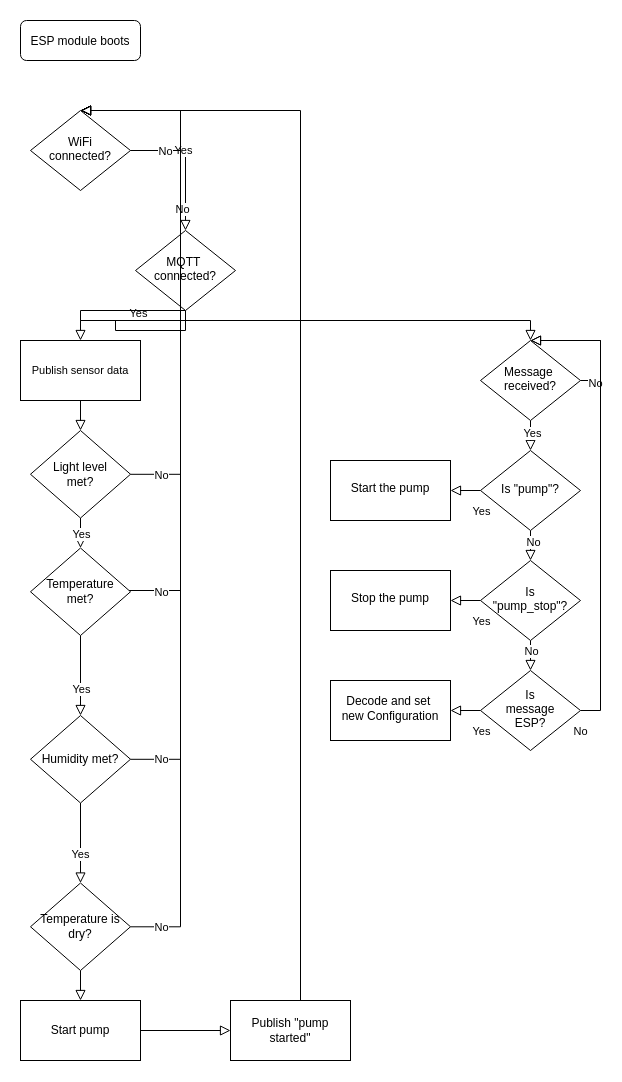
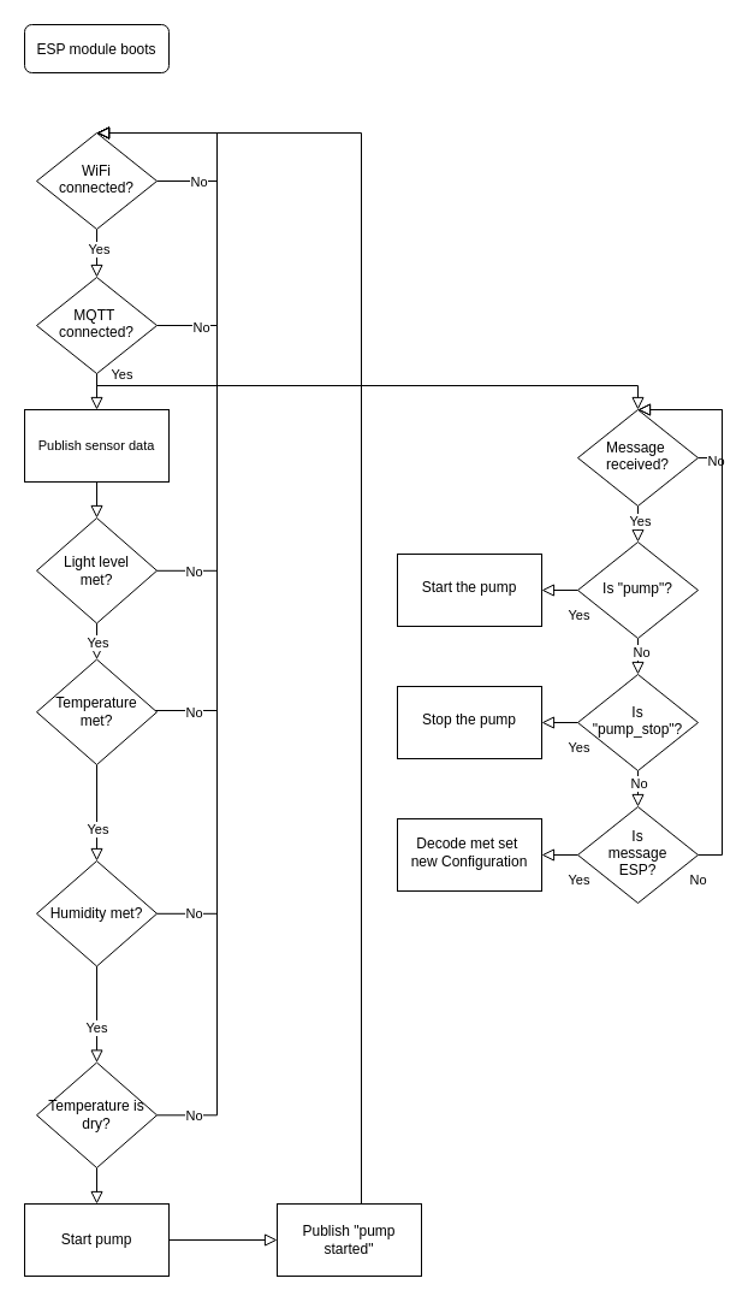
  <mxCell id="0" />
  <mxCell id="1" parent="0" />
  <mxCell id="2" value="ESP module boots" style="rounded=1;fontSize=12;glass=0;strokeWidth=1;shadow=0;" parent="1" vertex="1"><mxGeometry x="20" y="20" width="120" height="40" as="geometry" /></mxCell>
  <mxCell id="3" value="" style="rounded=0;jettySize=auto;orthogonalLoop=1;fontSize=11;endArrow=block;endFill=0;endSize=8;strokeWidth=1;shadow=0;labelBackgroundColor=none;edgeStyle=orthogonalEdgeStyle;" parent="1" source="7" target="13" edge="1"><mxGeometry y="20" relative="1" as="geometry"><mxPoint as="offset" /></mxGeometry></mxCell>
  <mxCell id="4" value="Yes" style="edgeLabel;html=1;align=center;verticalAlign=middle;resizable=0;points=[];fontSize=11;fontFamily=Helvetica;fontColor=default;" vertex="1" connectable="0" parent="3"><mxGeometry x="-0.225" y="1" relative="1" as="geometry"><mxPoint as="offset" /></mxGeometry></mxCell>
  <mxCell id="5" value="" style="edgeStyle=orthogonalEdgeStyle;rounded=0;jettySize=auto;orthogonalLoop=1;fontSize=11;endArrow=block;endFill=0;endSize=8;strokeWidth=1;shadow=0;labelBackgroundColor=none;entryX=0.5;entryY=0;entryDx=0;entryDy=0;" parent="1" source="7" target="7" edge="1"><mxGeometry x="-0.692" y="-10" relative="1" as="geometry"><mxPoint as="offset" /><mxPoint x="180" y="150" as="targetPoint" /><Array as="points"><mxPoint x="180" y="150" /><mxPoint x="180" y="110" /></Array></mxGeometry></mxCell>
  <mxCell id="6" value="No" style="edgeLabel;html=1;align=center;verticalAlign=middle;resizable=0;points=[];fontSize=11;fontFamily=Helvetica;fontColor=default;" vertex="1" connectable="0" parent="5"><mxGeometry x="-0.644" relative="1" as="geometry"><mxPoint as="offset" /></mxGeometry></mxCell>
  <mxCell id="7" value="WiFi &#10;connected?" style="rhombus;shadow=0;fontFamily=Helvetica;fontSize=12;align=center;strokeWidth=1;spacing=6;spacingTop=-4;" parent="1" vertex="1"><mxGeometry x="30" y="110" width="100" height="80" as="geometry" /></mxCell>
  <mxCell id="8" value="" style="rounded=0;jettySize=auto;orthogonalLoop=1;fontSize=11;endArrow=block;endFill=0;endSize=8;strokeWidth=1;shadow=0;labelBackgroundColor=none;edgeStyle=orthogonalEdgeStyle;entryX=0.5;entryY=0;entryDx=0;entryDy=0;" parent="1" source="13" target="38" edge="1"><mxGeometry x="0.333" y="20" relative="1" as="geometry"><mxPoint as="offset" /><mxPoint x="0" y="300" as="targetPoint" /></mxGeometry></mxCell>
  <mxCell id="9" value="Yes" style="edgeLabel;html=1;align=center;verticalAlign=middle;resizable=0;points=[];fontSize=11;fontFamily=Helvetica;fontColor=default;" vertex="1" connectable="0" parent="8"><mxGeometry x="0.252" y="-1" relative="1" as="geometry"><mxPoint x="21" y="-11" as="offset" /></mxGeometry></mxCell>
  <mxCell id="10" value="" style="edgeStyle=orthogonalEdgeStyle;rounded=0;jettySize=auto;orthogonalLoop=1;fontSize=11;endArrow=block;endFill=0;endSize=8;strokeWidth=1;shadow=0;labelBackgroundColor=none;entryX=0.5;entryY=0;entryDx=0;entryDy=0;" parent="1" source="13" target="7" edge="1"><mxGeometry x="-0.806" relative="1" as="geometry"><mxPoint as="offset" /><mxPoint x="180" y="270" as="targetPoint" /><Array as="points"><mxPoint x="180" y="270" /><mxPoint x="180" y="110" /></Array></mxGeometry></mxCell>
  <mxCell id="11" value="No" style="edgeLabel;html=1;align=center;verticalAlign=middle;resizable=0;points=[];fontSize=11;fontFamily=Helvetica;fontColor=default;" vertex="1" connectable="0" parent="10"><mxGeometry x="-0.766" y="-1" relative="1" as="geometry"><mxPoint as="offset" /></mxGeometry></mxCell>
  <mxCell id="12" style="edgeStyle=orthogonalEdgeStyle;shape=connector;rounded=0;orthogonalLoop=1;jettySize=auto;html=1;exitX=0.5;exitY=1;exitDx=0;exitDy=0;shadow=0;labelBackgroundColor=none;strokeColor=default;strokeWidth=1;fontFamily=Helvetica;fontSize=11;fontColor=default;endArrow=block;endFill=0;endSize=8;" edge="1" parent="1" source="13" target="41"><mxGeometry relative="1" as="geometry"><Array as="points"><mxPoint x="80" y="320" /><mxPoint x="530" y="320" /></Array></mxGeometry></mxCell>
- <mxCell id="13" value="MQTT &#10;connected?" style="rhombus;shadow=0;fontFamily=Helvetica;fontSize=12;align=center;strokeWidth=1;spacing=6;spacingTop=-4;" parent="1" vertex="1"><mxGeometry x="135" y="230" width="100" height="80" as="geometry" /></mxCell>
+ <mxCell id="13" value="MQTT &#10;connected?" style="rhombus;shadow=0;fontFamily=Helvetica;fontSize=12;align=center;strokeWidth=1;spacing=6;spacingTop=-4;" parent="1" vertex="1"><mxGeometry x="30" y="230" width="100" height="80" as="geometry" /></mxCell>
  <mxCell id="14" value="" style="edgeStyle=orthogonalEdgeStyle;shape=connector;rounded=0;orthogonalLoop=1;jettySize=auto;html=1;shadow=0;labelBackgroundColor=none;strokeColor=default;strokeWidth=1;fontFamily=Helvetica;fontSize=11;fontColor=default;endArrow=block;endFill=0;endSize=8;" edge="1" parent="1" source="16" target="21"><mxGeometry relative="1" as="geometry" /></mxCell>
  <mxCell id="15" value="Yes" style="edgeLabel;html=1;align=center;verticalAlign=middle;resizable=0;points=[];fontSize=11;fontFamily=Helvetica;fontColor=default;" vertex="1" connectable="0" parent="14"><mxGeometry x="0.438" relative="1" as="geometry"><mxPoint as="offset" /></mxGeometry></mxCell>
  <mxCell id="16" value="Light level &lt;br&gt;met?" style="rhombus;whiteSpace=wrap;html=1;" vertex="1" parent="1"><mxGeometry x="30" y="430" width="100" height="87.5" as="geometry" /></mxCell>
  <mxCell id="17" style="edgeStyle=orthogonalEdgeStyle;rounded=0;orthogonalLoop=1;jettySize=auto;html=1;entryX=0.5;entryY=0;entryDx=0;entryDy=0;strokeColor=default;labelBackgroundColor=none;endArrow=block;endFill=0;endSize=8;strokeWidth=1;shadow=0;" edge="1" parent="1" source="16" target="7"><mxGeometry relative="1" as="geometry"><Array as="points"><mxPoint x="180" y="474" /><mxPoint x="180" y="110" /></Array></mxGeometry></mxCell>
  <mxCell id="18" value="No" style="edgeLabel;html=1;align=center;verticalAlign=middle;resizable=0;points=[];" vertex="1" connectable="0" parent="17"><mxGeometry x="-0.539" y="-1" relative="1" as="geometry"><mxPoint x="-21" y="69" as="offset" /></mxGeometry></mxCell>
  <mxCell id="19" value="" style="edgeStyle=orthogonalEdgeStyle;shape=connector;rounded=0;orthogonalLoop=1;jettySize=auto;html=1;shadow=0;labelBackgroundColor=none;strokeColor=default;strokeWidth=1;fontFamily=Helvetica;fontSize=11;fontColor=default;endArrow=block;endFill=0;endSize=8;" edge="1" parent="1" source="21" target="28"><mxGeometry relative="1" as="geometry" /></mxCell>
  <mxCell id="20" value="Yes" style="edgeLabel;html=1;align=center;verticalAlign=middle;resizable=0;points=[];fontSize=11;fontFamily=Helvetica;fontColor=default;" vertex="1" connectable="0" parent="19"><mxGeometry x="0.325" relative="1" as="geometry"><mxPoint as="offset" /></mxGeometry></mxCell>
  <mxCell id="21" value="Temperature&lt;br&gt;met?" style="rhombus;whiteSpace=wrap;html=1;" vertex="1" parent="1"><mxGeometry x="30" y="547.5" width="100" height="87.5" as="geometry" /></mxCell>
  <mxCell id="22" style="edgeStyle=orthogonalEdgeStyle;shape=connector;rounded=0;orthogonalLoop=1;jettySize=auto;html=1;entryX=0.5;entryY=0;entryDx=0;entryDy=0;shadow=0;labelBackgroundColor=none;strokeColor=default;strokeWidth=1;fontFamily=Helvetica;fontSize=11;fontColor=default;endArrow=block;endFill=0;endSize=8;" edge="1" parent="1" source="21" target="7"><mxGeometry relative="1" as="geometry"><Array as="points"><mxPoint x="180" y="590" /><mxPoint x="180" y="110" /></Array></mxGeometry></mxCell>
  <mxCell id="23" value="No" style="edgeLabel;html=1;align=center;verticalAlign=middle;resizable=0;points=[];fontSize=11;fontFamily=Helvetica;fontColor=default;" vertex="1" connectable="0" parent="22"><mxGeometry x="-0.62" y="4" relative="1" as="geometry"><mxPoint x="-16" y="70" as="offset" /></mxGeometry></mxCell>
  <mxCell id="24" style="edgeStyle=orthogonalEdgeStyle;shape=connector;rounded=0;orthogonalLoop=1;jettySize=auto;html=1;shadow=0;labelBackgroundColor=none;strokeColor=default;strokeWidth=1;fontFamily=Helvetica;fontSize=11;fontColor=default;endArrow=block;endFill=0;endSize=8;entryX=0.5;entryY=0;entryDx=0;entryDy=0;" edge="1" parent="1" source="28" target="7"><mxGeometry relative="1" as="geometry"><Array as="points"><mxPoint x="180" y="759" /><mxPoint x="180" y="110" /></Array></mxGeometry></mxCell>
  <mxCell id="25" value="No" style="edgeLabel;html=1;align=center;verticalAlign=middle;resizable=0;points=[];fontSize=11;fontFamily=Helvetica;fontColor=default;" vertex="1" connectable="0" parent="24"><mxGeometry x="-0.867" y="-3" relative="1" as="geometry"><mxPoint x="-23" y="3" as="offset" /></mxGeometry></mxCell>
  <mxCell id="26" value="" style="edgeStyle=orthogonalEdgeStyle;shape=connector;rounded=0;orthogonalLoop=1;jettySize=auto;html=1;shadow=0;labelBackgroundColor=none;strokeColor=default;strokeWidth=1;fontFamily=Helvetica;fontSize=11;fontColor=default;endArrow=block;endFill=0;endSize=8;" edge="1" parent="1" source="28" target="32"><mxGeometry relative="1" as="geometry" /></mxCell>
  <mxCell id="27" value="Yes" style="edgeLabel;html=1;align=center;verticalAlign=middle;resizable=0;points=[];fontSize=11;fontFamily=Helvetica;fontColor=default;" vertex="1" connectable="0" parent="26"><mxGeometry x="0.263" y="-1" relative="1" as="geometry"><mxPoint as="offset" /></mxGeometry></mxCell>
  <mxCell id="28" value="Humidity met?" style="rhombus;whiteSpace=wrap;html=1;" vertex="1" parent="1"><mxGeometry x="30" y="715" width="100" height="87.5" as="geometry" /></mxCell>
  <mxCell id="29" style="edgeStyle=orthogonalEdgeStyle;shape=connector;rounded=0;orthogonalLoop=1;jettySize=auto;html=1;shadow=0;labelBackgroundColor=none;strokeColor=default;strokeWidth=1;fontFamily=Helvetica;fontSize=11;fontColor=default;endArrow=block;endFill=0;endSize=8;" edge="1" parent="1" source="32"><mxGeometry relative="1" as="geometry"><mxPoint x="80" y="110" as="targetPoint" /><Array as="points"><mxPoint x="180" y="926" /><mxPoint x="180" y="110" /></Array></mxGeometry></mxCell>
  <mxCell id="30" value="No" style="edgeLabel;html=1;align=center;verticalAlign=middle;resizable=0;points=[];fontSize=11;fontFamily=Helvetica;fontColor=default;" vertex="1" connectable="0" parent="29"><mxGeometry x="-0.896" y="-1" relative="1" as="geometry"><mxPoint x="-21" as="offset" /></mxGeometry></mxCell>
  <mxCell id="31" value="" style="edgeStyle=orthogonalEdgeStyle;shape=connector;rounded=0;orthogonalLoop=1;jettySize=auto;html=1;shadow=0;labelBackgroundColor=none;strokeColor=default;strokeWidth=1;fontFamily=Helvetica;fontSize=11;fontColor=default;endArrow=block;endFill=0;endSize=8;" edge="1" parent="1" source="32" target="34"><mxGeometry relative="1" as="geometry" /></mxCell>
  <mxCell id="32" value="Temperature is &lt;br&gt;dry?" style="rhombus;whiteSpace=wrap;html=1;" vertex="1" parent="1"><mxGeometry x="30" y="882.5" width="100" height="87.5" as="geometry" /></mxCell>
  <mxCell id="33" value="" style="edgeStyle=orthogonalEdgeStyle;shape=connector;rounded=0;orthogonalLoop=1;jettySize=auto;html=1;shadow=0;labelBackgroundColor=none;strokeColor=default;strokeWidth=1;fontFamily=Helvetica;fontSize=11;fontColor=default;endArrow=block;endFill=0;endSize=8;" edge="1" parent="1" source="34" target="36"><mxGeometry relative="1" as="geometry" /></mxCell>
  <mxCell id="34" value="Start pump" style="whiteSpace=wrap;html=1;" vertex="1" parent="1"><mxGeometry x="20" y="1000" width="120" height="60" as="geometry" /></mxCell>
  <mxCell id="35" style="edgeStyle=orthogonalEdgeStyle;shape=connector;rounded=0;orthogonalLoop=1;jettySize=auto;html=1;shadow=0;labelBackgroundColor=none;strokeColor=default;strokeWidth=1;fontFamily=Helvetica;fontSize=11;fontColor=default;endArrow=block;endFill=0;endSize=8;entryX=0.5;entryY=0;entryDx=0;entryDy=0;" edge="1" parent="1" source="36" target="7"><mxGeometry relative="1" as="geometry"><mxPoint x="310" y="190" as="targetPoint" /><Array as="points"><mxPoint x="300" y="110" /></Array></mxGeometry></mxCell>
  <mxCell id="36" value="Publish &quot;pump&lt;br&gt;started&quot;" style="whiteSpace=wrap;html=1;" vertex="1" parent="1"><mxGeometry x="230" y="1000" width="120" height="60" as="geometry" /></mxCell>
  <mxCell id="37" style="edgeStyle=orthogonalEdgeStyle;shape=connector;rounded=0;orthogonalLoop=1;jettySize=auto;html=1;entryX=0.5;entryY=0;entryDx=0;entryDy=0;shadow=0;labelBackgroundColor=none;strokeColor=default;strokeWidth=1;fontFamily=Helvetica;fontSize=11;fontColor=default;endArrow=block;endFill=0;endSize=8;" edge="1" parent="1" source="38" target="16"><mxGeometry relative="1" as="geometry" /></mxCell>
  <mxCell id="38" value="Publish sensor data" style="whiteSpace=wrap;html=1;fontFamily=Helvetica;fontSize=11;fontColor=default;" vertex="1" parent="1"><mxGeometry x="20" y="340" width="120" height="60" as="geometry" /></mxCell>
  <mxCell id="39" value="" style="edgeStyle=orthogonalEdgeStyle;shape=connector;rounded=0;orthogonalLoop=1;jettySize=auto;html=1;shadow=0;labelBackgroundColor=none;strokeColor=default;strokeWidth=1;fontFamily=Helvetica;fontSize=11;fontColor=default;endArrow=block;endFill=0;endSize=8;" edge="1" parent="1" source="41" target="48"><mxGeometry relative="1" as="geometry" /></mxCell>
  <mxCell id="40" value="Yes" style="edgeLabel;html=1;align=center;verticalAlign=middle;resizable=0;points=[];fontSize=11;fontFamily=Helvetica;fontColor=default;" vertex="1" connectable="0" parent="39"><mxGeometry x="0.261" y="1" relative="1" as="geometry"><mxPoint as="offset" /></mxGeometry></mxCell>
  <mxCell id="41" value="Message &#10;received?" style="rhombus;shadow=0;fontFamily=Helvetica;fontSize=12;align=center;strokeWidth=1;spacing=6;spacingTop=-4;fontColor=default;" vertex="1" parent="1"><mxGeometry x="480" y="340" width="100" height="80" as="geometry" /></mxCell>
  <mxCell id="42" style="edgeStyle=orthogonalEdgeStyle;shape=connector;rounded=0;orthogonalLoop=1;jettySize=auto;html=1;entryX=0.5;entryY=0;entryDx=0;entryDy=0;shadow=0;labelBackgroundColor=none;strokeColor=default;strokeWidth=1;fontFamily=Helvetica;fontSize=11;fontColor=default;endArrow=block;endFill=0;endSize=8;" edge="1" parent="1" source="41" target="41"><mxGeometry relative="1" as="geometry"><Array as="points"><mxPoint x="600" y="380" /><mxPoint x="600" y="340" /></Array></mxGeometry></mxCell>
  <mxCell id="43" value="No" style="edgeLabel;html=1;align=center;verticalAlign=middle;resizable=0;points=[];fontSize=11;fontFamily=Helvetica;fontColor=default;" vertex="1" connectable="0" parent="42"><mxGeometry x="-0.783" y="-2" relative="1" as="geometry"><mxPoint as="offset" /></mxGeometry></mxCell>
  <mxCell id="44" value="" style="edgeStyle=orthogonalEdgeStyle;shape=connector;rounded=0;orthogonalLoop=1;jettySize=auto;html=1;shadow=0;labelBackgroundColor=none;strokeColor=default;strokeWidth=1;fontFamily=Helvetica;fontSize=11;fontColor=default;endArrow=block;endFill=0;endSize=8;" edge="1" parent="1" source="48" target="53"><mxGeometry relative="1" as="geometry" /></mxCell>
  <mxCell id="45" value="No" style="edgeLabel;html=1;align=center;verticalAlign=middle;resizable=0;points=[];fontSize=11;fontFamily=Helvetica;fontColor=default;" vertex="1" connectable="0" parent="44"><mxGeometry x="0.145" y="-2" relative="1" as="geometry"><mxPoint as="offset" /></mxGeometry></mxCell>
  <mxCell id="46" value="" style="edgeStyle=orthogonalEdgeStyle;shape=connector;rounded=0;orthogonalLoop=1;jettySize=auto;html=1;shadow=0;labelBackgroundColor=none;strokeColor=default;strokeWidth=1;fontFamily=Helvetica;fontSize=11;fontColor=default;endArrow=block;endFill=0;endSize=8;" edge="1" parent="1" source="48" target="60"><mxGeometry relative="1" as="geometry" /></mxCell>
  <mxCell id="47" value="Yes" style="edgeLabel;html=1;align=center;verticalAlign=middle;resizable=0;points=[];fontSize=11;fontFamily=Helvetica;fontColor=default;" vertex="1" connectable="0" parent="46"><mxGeometry x="0.138" y="1" relative="1" as="geometry"><mxPoint x="12" y="21" as="offset" /></mxGeometry></mxCell>
  <mxCell id="48" value="Is &quot;pump&quot;?" style="rhombus;shadow=0;fontFamily=Helvetica;fontSize=12;align=center;strokeWidth=1;spacing=6;spacingTop=-4;fontColor=default;" vertex="1" parent="1"><mxGeometry x="480" y="450" width="100" height="80" as="geometry" /></mxCell>
  <mxCell id="49" value="" style="edgeStyle=orthogonalEdgeStyle;shape=connector;rounded=0;orthogonalLoop=1;jettySize=auto;html=1;shadow=0;labelBackgroundColor=none;strokeColor=default;strokeWidth=1;fontFamily=Helvetica;fontSize=11;fontColor=default;endArrow=block;endFill=0;endSize=8;" edge="1" parent="1" source="53" target="58"><mxGeometry x="0.6" y="20" relative="1" as="geometry"><mxPoint as="offset" /></mxGeometry></mxCell>
  <mxCell id="50" value="No" style="edgeLabel;html=1;align=center;verticalAlign=middle;resizable=0;points=[];fontSize=11;fontFamily=Helvetica;fontColor=default;" vertex="1" connectable="0" parent="49"><mxGeometry x="0.28" y="1" relative="1" as="geometry"><mxPoint x="-1" y="-2" as="offset" /></mxGeometry></mxCell>
  <mxCell id="51" value="" style="edgeStyle=orthogonalEdgeStyle;shape=connector;rounded=0;orthogonalLoop=1;jettySize=auto;html=1;shadow=0;labelBackgroundColor=none;strokeColor=default;strokeWidth=1;fontFamily=Helvetica;fontSize=11;fontColor=default;endArrow=block;endFill=0;endSize=8;" edge="1" parent="1" source="53" target="59"><mxGeometry relative="1" as="geometry" /></mxCell>
  <mxCell id="52" value="Yes" style="edgeLabel;html=1;align=center;verticalAlign=middle;resizable=0;points=[];fontSize=11;fontFamily=Helvetica;fontColor=default;" vertex="1" connectable="0" parent="51"><mxGeometry x="-0.693" y="-2" relative="1" as="geometry"><mxPoint x="8" y="22" as="offset" /></mxGeometry></mxCell>
  <mxCell id="53" value="Is &#10;&quot;pump_stop&quot;?" style="rhombus;shadow=0;fontFamily=Helvetica;fontSize=12;align=center;strokeWidth=1;spacing=6;spacingTop=-4;fontColor=default;" vertex="1" parent="1"><mxGeometry x="480" y="560" width="100" height="80" as="geometry" /></mxCell>
  <mxCell id="54" value="" style="edgeStyle=orthogonalEdgeStyle;shape=connector;rounded=0;orthogonalLoop=1;jettySize=auto;html=1;shadow=0;labelBackgroundColor=none;strokeColor=default;strokeWidth=1;fontFamily=Helvetica;fontSize=11;fontColor=default;endArrow=block;endFill=0;endSize=8;" edge="1" parent="1" source="58" target="61"><mxGeometry relative="1" as="geometry" /></mxCell>
  <mxCell id="55" value="Yes" style="edgeLabel;html=1;align=center;verticalAlign=middle;resizable=0;points=[];fontSize=11;fontFamily=Helvetica;fontColor=default;" vertex="1" connectable="0" parent="54"><mxGeometry x="0.187" y="1" relative="1" as="geometry"><mxPoint x="10" y="19" as="offset" /></mxGeometry></mxCell>
  <mxCell id="56" style="edgeStyle=orthogonalEdgeStyle;shape=connector;rounded=0;orthogonalLoop=1;jettySize=auto;html=1;entryX=0.5;entryY=0;entryDx=0;entryDy=0;shadow=0;labelBackgroundColor=none;strokeColor=default;strokeWidth=1;fontFamily=Helvetica;fontSize=11;fontColor=default;endArrow=block;endFill=0;endSize=8;" edge="1" parent="1" source="58" target="41"><mxGeometry relative="1" as="geometry"><Array as="points"><mxPoint x="600" y="710" /><mxPoint x="600" y="340" /></Array></mxGeometry></mxCell>
  <mxCell id="57" value="No" style="edgeLabel;html=1;align=center;verticalAlign=middle;resizable=0;points=[];fontSize=11;fontFamily=Helvetica;fontColor=default;" vertex="1" connectable="0" parent="56"><mxGeometry x="-0.961" y="-2" relative="1" as="geometry"><mxPoint x="-10" y="18" as="offset" /></mxGeometry></mxCell>
  <mxCell id="58" value="Is &#10;message &#10;ESP?" style="rhombus;shadow=0;fontFamily=Helvetica;fontSize=12;align=center;strokeWidth=1;spacing=6;spacingTop=-4;fontColor=default;" vertex="1" parent="1"><mxGeometry x="480" y="670" width="100" height="80" as="geometry" /></mxCell>
  <mxCell id="59" value="Stop the pump" style="whiteSpace=wrap;html=1;shadow=0;strokeWidth=1;spacing=6;spacingTop=-4;" vertex="1" parent="1"><mxGeometry x="330" y="570" width="120" height="60" as="geometry" /></mxCell>
  <mxCell id="60" value="Start the pump" style="whiteSpace=wrap;html=1;shadow=0;strokeWidth=1;spacing=6;spacingTop=-4;" vertex="1" parent="1"><mxGeometry x="330" y="460" width="120" height="60" as="geometry" /></mxCell>
- <mxCell id="61" value="Decode and set&amp;nbsp;&lt;br&gt;new Configuration" style="whiteSpace=wrap;html=1;shadow=0;strokeWidth=1;spacing=6;spacingTop=-4;" vertex="1" parent="1"><mxGeometry x="330" y="680" width="120" height="60" as="geometry" /></mxCell>
+ <mxCell id="61" value="Decode met set&amp;nbsp;&lt;br&gt;new Configuration" style="whiteSpace=wrap;html=1;shadow=0;strokeWidth=1;spacing=6;spacingTop=-4;" vertex="1" parent="1"><mxGeometry x="330" y="680" width="120" height="60" as="geometry" /></mxCell>
